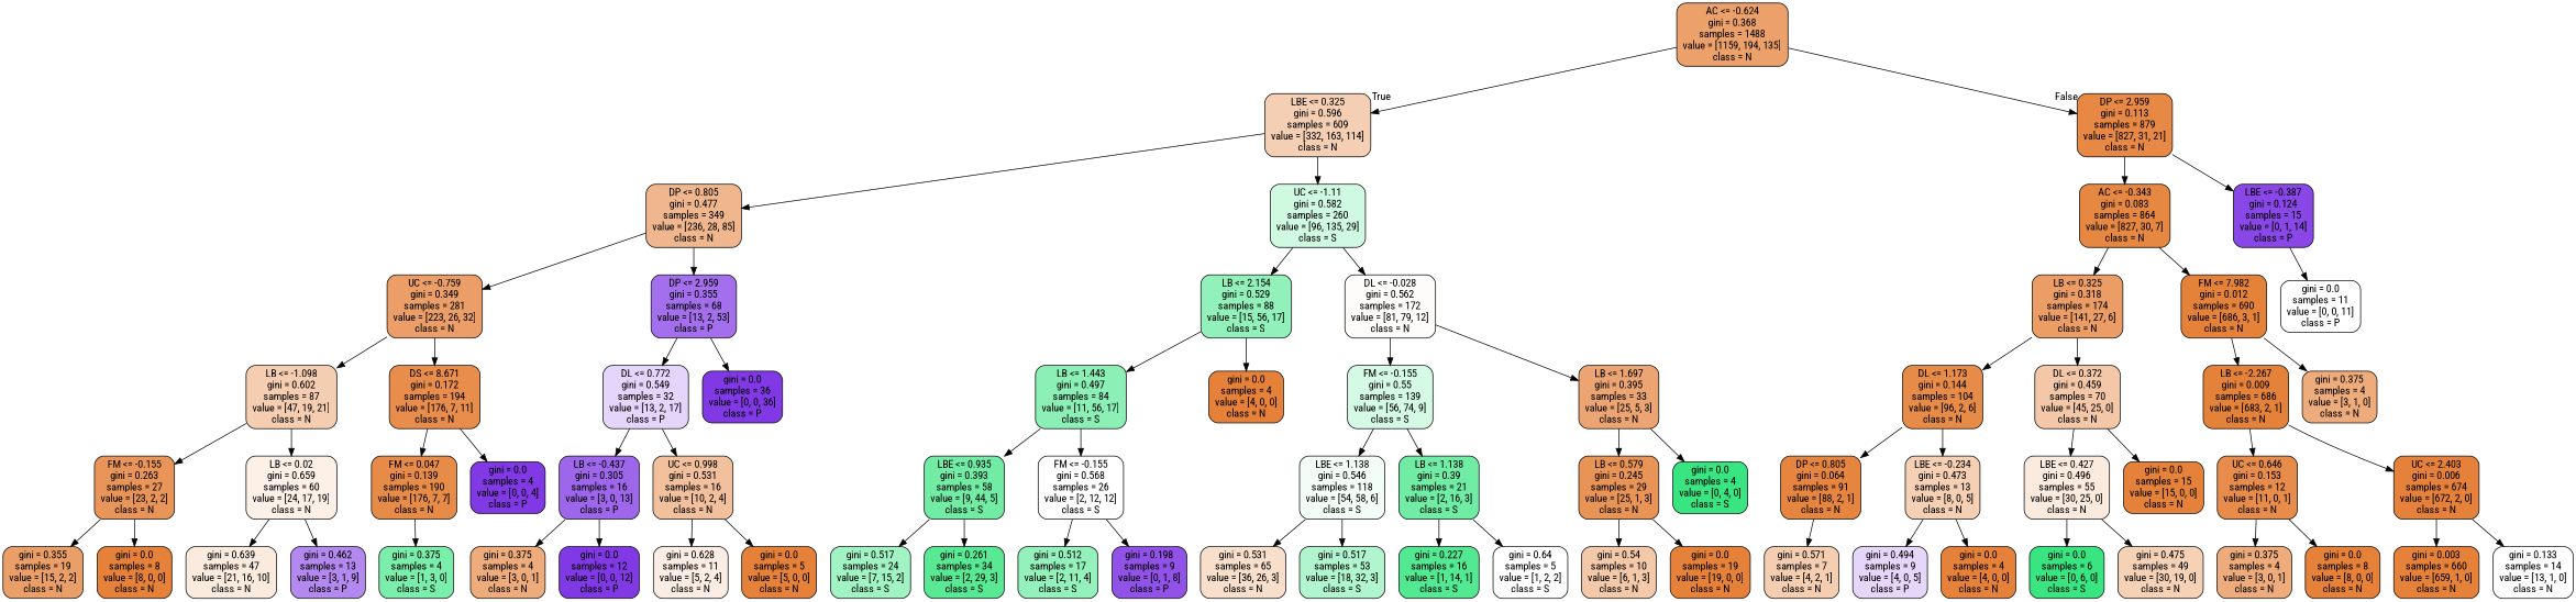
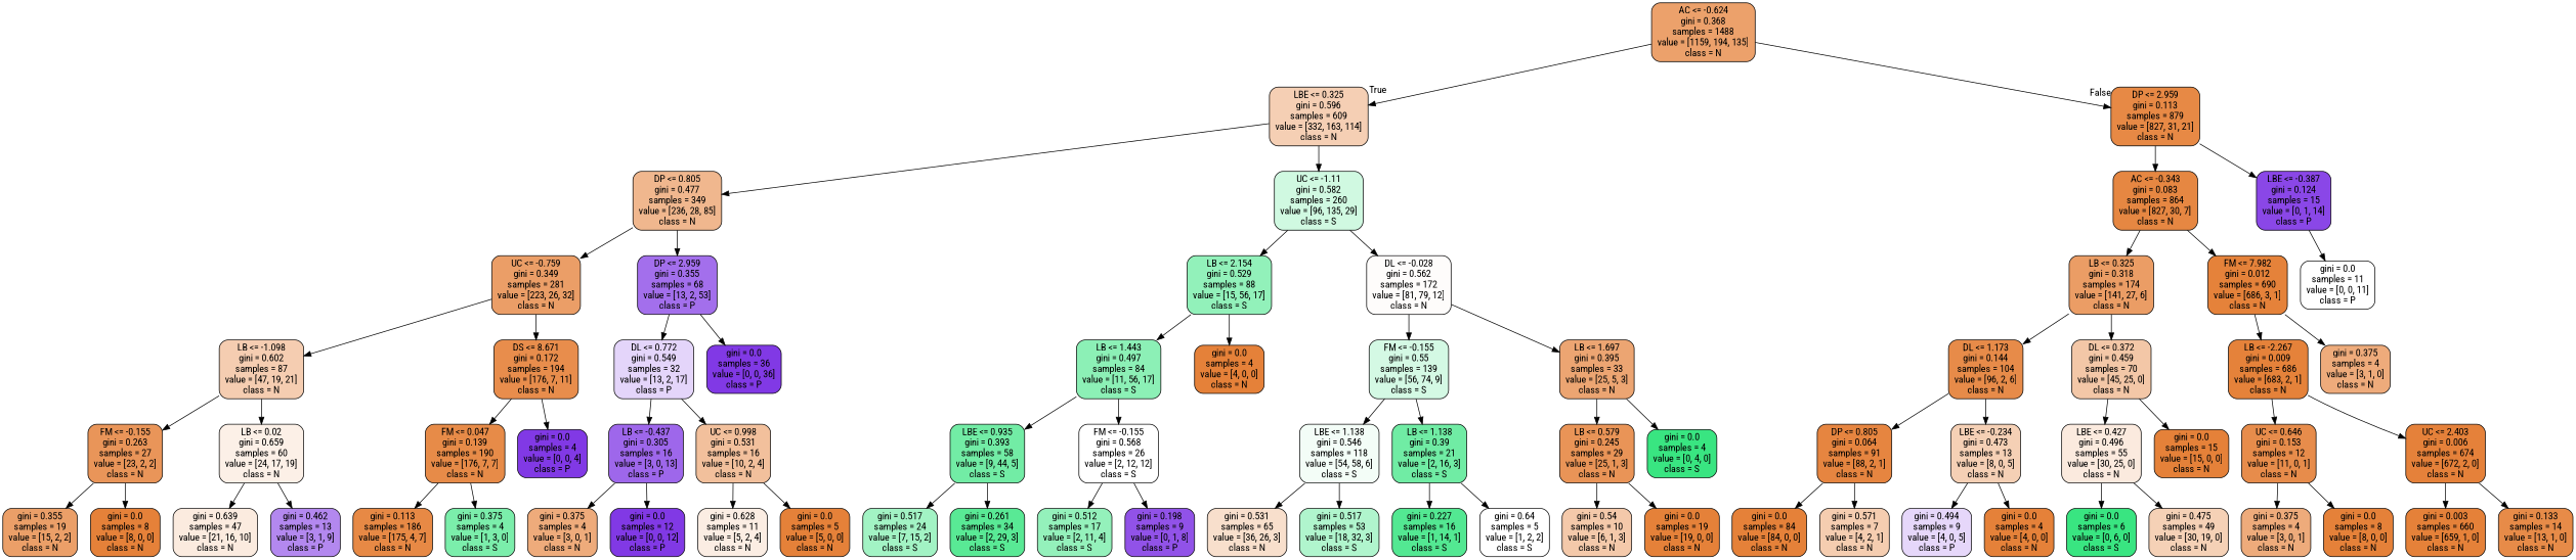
  digraph {
    fontname="Roboto Condensed"
    node [color=black fillcolor="#e58139" fontname="Roboto Condensed" shape=box style="filled, rounded"]
    edge [fontname="Roboto Condensed"]
    n1 [fillcolor="#eca16b" label="AC <= -0.624\ngini = 0.368\nsamples = 1488\nvalue = [1159, 194, 135]\nclass = N"]
    n2 [fillcolor="#f5cfb4" label="LBE <= 0.325\ngini = 0.596\nsamples = 609\nvalue = [332, 163, 114]\nclass = N"]
    n3 [fillcolor="#e78945" label="DP <= 2.959\ngini = 0.113\nsamples = 879\nvalue = [827, 31, 21]\nclass = N"]
    n4 [fillcolor="#f0b78e" label="DP <= 0.805\ngini = 0.477\nsamples = 349\nvalue = [236, 28, 85]\nclass = N"]
    n5 [fillcolor="#d0f9e1" label="UC <= -1.11\ngini = 0.582\nsamples = 260\nvalue = [96, 135, 29]\nclass = S"]
    n6 [fillcolor="#e68742" label="AC <= -0.343\ngini = 0.083\nsamples = 864\nvalue = [827, 30, 7]\nclass = N"]
    n7 [fillcolor="#8a47e7" label="LBE <= -0.387\ngini = 0.124\nsamples = 15\nvalue = [0, 1, 14]\nclass = P"]
    n8 [fillcolor="#eb9e67" label="UC <= -0.759\ngini = 0.349\nsamples = 281\nvalue = [223, 26, 32]\nclass = N"]
    n9 [fillcolor="#a36fec" label="DP <= 2.959\ngini = 0.355\nsamples = 68\nvalue = [13, 2, 53]\nclass = P"]
    n10 [fillcolor="#92f1ba" label="LB <= 2.154\ngini = 0.529\nsamples = 88\nvalue = [15, 56, 17]\nclass = S"]
    n11 [fillcolor="#fefcfb" label="DL <= -0.028\ngini = 0.562\nsamples = 172\nvalue = [81, 79, 12]\nclass = N"]
    n12 [fillcolor="#f5cdb1" label="LB <= -1.098\ngini = 0.602\nsamples = 87\nvalue = [47, 19, 21]\nclass = N"]
    n13 [fillcolor="#e88d4c" label="DS <= 8.671\ngini = 0.172\nsamples = 194\nvalue = [176, 7, 11]\nclass = N"]
    n14 [fillcolor="#e4d5fa" label="DL <= 0.772\ngini = 0.549\nsamples = 32\nvalue = [13, 2, 17]\nclass = P"]
    n15 [fillcolor="#8139e5" label="gini = 0.0\nsamples = 36\nvalue = [0, 0, 36]\nclass = P"]
    n16 [fillcolor="#e99559" label="FM <= -0.155\ngini = 0.263\nsamples = 27\nvalue = [23, 2, 2]\nclass = N"]
    n17 [fillcolor="#fcf0e7" label="LB <= 0.02\ngini = 0.659\nsamples = 60\nvalue = [24, 17, 19]\nclass = N"]
    n18 [fillcolor="#e78b48" label="FM <= 0.047\ngini = 0.139\nsamples = 190\nvalue = [176, 7, 7]\nclass = N"]
    n19 [fillcolor="#8139e5" label="gini = 0.0\nsamples = 4\nvalue = [0, 0, 4]\nclass = P"]
    n20 [fillcolor="#eb9f68" label="gini = 0.355\nsamples = 19\nvalue = [15, 2, 2]\nclass = N"]
    n21 [label="gini = 0.0\nsamples = 8\nvalue = [8, 0, 0]\nclass = N"]
    n22 [fillcolor="#fbebdf" label="gini = 0.639\nsamples = 47\nvalue = [21, 16, 10]\nclass = N"]
    n23 [fillcolor="#b388ef" label="gini = 0.462\nsamples = 13\nvalue = [3, 1, 9]\nclass = P"]
+   n24 [fillcolor="#e78945" label="gini = 0.113\nsamples = 186\nvalue = [175, 4, 7]\nclass = N"]
    n25 [fillcolor="#7beeab" label="gini = 0.375\nsamples = 4\nvalue = [1, 3, 0]\nclass = S"]
    n26 [fillcolor="#9e67eb" label="LB <= -0.437\ngini = 0.305\nsamples = 16\nvalue = [3, 0, 13]\nclass = P"]
    n27 [fillcolor="#f2c09c" label="UC <= 0.998\ngini = 0.531\nsamples = 16\nvalue = [10, 2, 4]\nclass = N"]
    n28 [fillcolor="#eeab7b" label="gini = 0.375\nsamples = 4\nvalue = [3, 0, 1]\nclass = N"]
    n29 [fillcolor="#8139e5" label="gini = 0.0\nsamples = 12\nvalue = [0, 0, 12]\nclass = P"]
    n30 [fillcolor="#fbede3" label="gini = 0.628\nsamples = 11\nvalue = [5, 2, 4]\nclass = N"]
    n31 [label="gini = 0.0\nsamples = 5\nvalue = [5, 0, 0]\nclass = N"]
    n32 [fillcolor="#8cf0b6" label="LB <= 1.443\ngini = 0.497\nsamples = 84\nvalue = [11, 56, 17]\nclass = S"]
    n33 [label="gini = 0.0\nsamples = 4\nvalue = [4, 0, 0]\nclass = N"]
    n34 [fillcolor="#d4f9e4" label="FM <= -0.155\ngini = 0.55\nsamples = 139\nvalue = [56, 74, 9]\nclass = S"]
    n35 [fillcolor="#eca572" label="LB <= 1.697\ngini = 0.395\nsamples = 33\nvalue = [25, 5, 3]\nclass = N"]
    n36 [fillcolor="#72eca5" label="LBE <= 0.935\ngini = 0.393\nsamples = 58\nvalue = [9, 44, 5]\nclass = S"]
    n37 [fillcolor="#ffffff" label="FM <= -0.155\ngini = 0.568\nsamples = 26\nvalue = [2, 12, 12]\nclass = S"]
    n38 [fillcolor="#a2f3c4" label="gini = 0.517\nsamples = 24\nvalue = [7, 15, 2]\nclass = S"]
    n39 [fillcolor="#59e995" label="gini = 0.261\nsamples = 34\nvalue = [2, 29, 3]\nclass = S"]
    n40 [fillcolor="#94f1bb" label="gini = 0.512\nsamples = 17\nvalue = [2, 11, 4]\nclass = S"]
    n41 [fillcolor="#9152e8" label="gini = 0.198\nsamples = 9\nvalue = [0, 1, 8]\nclass = P"]
    n42 [fillcolor="#f3fdf7" label="LBE <= 1.138\ngini = 0.546\nsamples = 118\nvalue = [54, 58, 6]\nclass = S"]
    n43 [fillcolor="#70eca4" label="LB <= 1.138\ngini = 0.39\nsamples = 21\nvalue = [2, 16, 3]\nclass = S"]
    n44 [fillcolor="#e99457" label="LB <= 0.579\ngini = 0.245\nsamples = 29\nvalue = [25, 1, 3]\nclass = N"]
    n45 [fillcolor="#39e581" label="gini = 0.0\nsamples = 4\nvalue = [0, 4, 0]\nclass = S"]
    n46 [fillcolor="#f8dfcc" label="gini = 0.531\nsamples = 65\nvalue = [36, 26, 3]\nclass = N"]
    n47 [fillcolor="#b0f5cd" label="gini = 0.517\nsamples = 53\nvalue = [18, 32, 3]\nclass = S"]
    n48 [fillcolor="#53e892" label="gini = 0.227\nsamples = 16\nvalue = [1, 14, 1]\nclass = S"]
    n49 [fillcolor="#ffffff" label="gini = 0.64\nsamples = 5\nvalue = [1, 2, 2]\nclass = S"]
    n50 [fillcolor="#f4c9aa" label="gini = 0.54\nsamples = 10\nvalue = [6, 1, 3]\nclass = N"]
    n51 [label="gini = 0.0\nsamples = 19\nvalue = [19, 0, 0]\nclass = N"]
    n52 [fillcolor="#eb9d65" label="LB <= 0.325\ngini = 0.318\nsamples = 174\nvalue = [141, 27, 6]\nclass = N"]
    n53 [fillcolor="#e5823a" label="FM <= 7.982\ngini = 0.012\nsamples = 690\nvalue = [686, 3, 1]\nclass = N"]
    n54 [fillcolor="#ffffff" label="gini = 0.0\nsamples = 11\nvalue = [0, 0, 11]\nclass = P"]
    n55 [fillcolor="#e78b49" label="DL <= 1.173\ngini = 0.144\nsamples = 104\nvalue = [96, 2, 6]\nclass = N"]
    n56 [fillcolor="#f3c7a7" label="DL <= 0.372\ngini = 0.459\nsamples = 70\nvalue = [45, 25, 0]\nclass = N"]
    n57 [fillcolor="#e5823a" label="LB <= -2.267\ngini = 0.009\nsamples = 686\nvalue = [683, 2, 1]\nclass = N"]
    n58 [fillcolor="#eeab7b" label="gini = 0.375\nsamples = 4\nvalue = [3, 1, 0]\nclass = N"]
    n59 [fillcolor="#e68540" label="DP <= 0.805\ngini = 0.064\nsamples = 91\nvalue = [88, 2, 1]\nclass = N"]
    n60 [fillcolor="#f5d0b5" label="LBE <= -0.234\ngini = 0.473\nsamples = 13\nvalue = [8, 0, 5]\nclass = N"]
    n61 [fillcolor="#fbeade" label="LBE <= 0.427\ngini = 0.496\nsamples = 55\nvalue = [30, 25, 0]\nclass = N"]
    n62 [label="gini = 0.0\nsamples = 15\nvalue = [15, 0, 0]\nclass = N"]
+   n63 [label="gini = 0.0\nsamples = 84\nvalue = [84, 0, 0]\nclass = N"]
    n64 [fillcolor="#f5cdb0" label="gini = 0.571\nsamples = 7\nvalue = [4, 2, 1]\nclass = N"]
    n65 [fillcolor="#e6d7fa" label="gini = 0.494\nsamples = 9\nvalue = [4, 0, 5]\nclass = P"]
    n66 [label="gini = 0.0\nsamples = 4\nvalue = [4, 0, 0]\nclass = N"]
    n67 [fillcolor="#39e581" label="gini = 0.0\nsamples = 6\nvalue = [0, 6, 0]\nclass = S"]
    n68 [fillcolor="#f5d1b6" label="gini = 0.475\nsamples = 49\nvalue = [30, 19, 0]\nclass = N"]
    n69 [fillcolor="#e78c4b" label="UC <= 0.646\ngini = 0.153\nsamples = 12\nvalue = [11, 0, 1]\nclass = N"]
    n70 [fillcolor="#e5813a" label="UC <= 2.403\ngini = 0.006\nsamples = 674\nvalue = [672, 2, 0]\nclass = N"]
    n71 [fillcolor="#eeab7b" label="gini = 0.375\nsamples = 4\nvalue = [3, 0, 1]\nclass = N"]
    n72 [label="gini = 0.0\nsamples = 8\nvalue = [8, 0, 0]\nclass = N"]
    n73 [label="gini = 0.003\nsamples = 660\nvalue = [659, 1, 0]\nclass = N"]
-   n74 [fillcolor="#ffffff" label="gini = 0.133\nsamples = 14\nvalue = [13, 1, 0]\nclass = N"]
+   n74 [fillcolor="#e78b48" label="gini = 0.133\nsamples = 14\nvalue = [13, 1, 0]\nclass = N"]
    n1 -> n2 [headlabel=True labelangle=45 labeldistance=2.5]
    n1 -> n3 [headlabel=False labelangle=-45 labeldistance=2.5]
    n2 -> n4
    n2 -> n5
    n3 -> n6
    n3 -> n7
    n4 -> n8
    n4 -> n9
    n5 -> n10
    n5 -> n11
    n6 -> n52
    n6 -> n53
    n7 -> n54
    n8 -> n12
    n8 -> n13
    n9 -> n14
    n9 -> n15
    n10 -> n32
    n10 -> n33
    n11 -> n34
    n11 -> n35
    n12 -> n16
    n12 -> n17
    n13 -> n18
    n13 -> n19
    n14 -> n26
    n14 -> n27
    n16 -> n20
    n16 -> n21
    n17 -> n22
    n17 -> n23
+   n18 -> n24
    n18 -> n25
    n26 -> n28
    n26 -> n29
    n27 -> n30
    n27 -> n31
    n32 -> n36
    n32 -> n37
    n34 -> n42
    n34 -> n43
    n35 -> n44
    n35 -> n45
    n36 -> n38
    n36 -> n39
    n37 -> n40
    n37 -> n41
    n42 -> n46
    n42 -> n47
    n43 -> n48
    n43 -> n49
    n44 -> n50
    n44 -> n51
    n52 -> n55
    n52 -> n56
    n53 -> n57
    n53 -> n58
    n55 -> n59
    n55 -> n60
    n56 -> n61
    n56 -> n62
    n57 -> n69
    n57 -> n70
+   n59 -> n63
    n59 -> n64
    n60 -> n65
    n60 -> n66
    n61 -> n67
    n61 -> n68
    n69 -> n71
    n69 -> n72
    n70 -> n73
    n70 -> n74
  }
